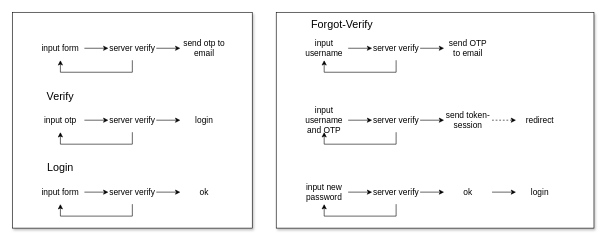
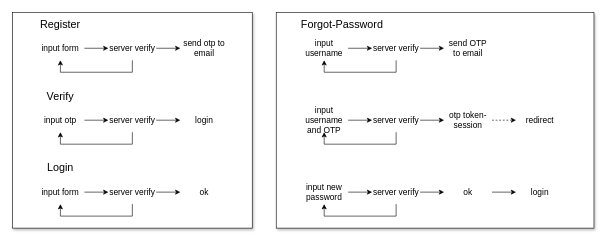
  <mxCell id="0" />
  <mxCell id="1" parent="0" />
  <mxCell id="2" value="" style="rounded=0;whiteSpace=wrap;html=1;shadow=1;" vertex="1" parent="1"><mxGeometry x="20" y="20" width="400" height="360" as="geometry" /></mxCell>
+ <mxCell id="3" value="&lt;font style=&quot;font-size: 18px;&quot;&gt;Register&lt;/font&gt;" style="text;html=1;align=center;verticalAlign=middle;whiteSpace=wrap;rounded=0;" vertex="1" parent="1"><mxGeometry x="60" y="20" width="80" height="40" as="geometry" /></mxCell>
  <mxCell id="4" style="edgeStyle=orthogonalEdgeStyle;rounded=0;orthogonalLoop=1;jettySize=auto;html=1;entryX=0;entryY=0.5;entryDx=0;entryDy=0;" edge="1" parent="1" source="5" target="8"><mxGeometry relative="1" as="geometry" /></mxCell>
  <mxCell id="5" value="&lt;font style=&quot;font-size: 14px;&quot;&gt;input form&lt;/font&gt;" style="text;html=1;align=center;verticalAlign=middle;whiteSpace=wrap;rounded=0;" vertex="1" parent="1"><mxGeometry x="60" y="60" width="80" height="40" as="geometry" /></mxCell>
  <mxCell id="6" style="edgeStyle=orthogonalEdgeStyle;rounded=0;orthogonalLoop=1;jettySize=auto;html=1;entryX=0;entryY=0.5;entryDx=0;entryDy=0;" edge="1" parent="1" source="8" target="9"><mxGeometry relative="1" as="geometry" /></mxCell>
  <mxCell id="7" style="edgeStyle=orthogonalEdgeStyle;rounded=0;orthogonalLoop=1;jettySize=auto;html=1;entryX=0.5;entryY=1;entryDx=0;entryDy=0;" edge="1" parent="1" source="8" target="5"><mxGeometry relative="1" as="geometry"><Array as="points"><mxPoint x="220" y="120" /><mxPoint x="100" y="120" /></Array></mxGeometry></mxCell>
  <mxCell id="8" value="&lt;font style=&quot;font-size: 14px;&quot;&gt;server verify&lt;/font&gt;" style="text;html=1;align=center;verticalAlign=middle;whiteSpace=wrap;rounded=0;" vertex="1" parent="1"><mxGeometry x="180" y="60" width="80" height="40" as="geometry" /></mxCell>
  <mxCell id="9" value="&lt;font style=&quot;font-size: 14px;&quot;&gt;send otp to email&lt;/font&gt;" style="text;html=1;align=center;verticalAlign=middle;whiteSpace=wrap;rounded=0;" vertex="1" parent="1"><mxGeometry x="300" y="60" width="80" height="40" as="geometry" /></mxCell>
  <mxCell id="10" value="&lt;font style=&quot;font-size: 18px;&quot;&gt;Verify&lt;/font&gt;" style="text;html=1;align=center;verticalAlign=middle;whiteSpace=wrap;rounded=0;" vertex="1" parent="1"><mxGeometry x="60" y="140" width="80" height="40" as="geometry" /></mxCell>
  <mxCell id="11" style="edgeStyle=orthogonalEdgeStyle;rounded=0;orthogonalLoop=1;jettySize=auto;html=1;entryX=0;entryY=0.5;entryDx=0;entryDy=0;" edge="1" parent="1" source="12" target="15"><mxGeometry relative="1" as="geometry" /></mxCell>
  <mxCell id="12" value="&lt;font style=&quot;font-size: 14px;&quot;&gt;input otp&lt;/font&gt;" style="text;html=1;align=center;verticalAlign=middle;whiteSpace=wrap;rounded=0;" vertex="1" parent="1"><mxGeometry x="60" y="180" width="80" height="40" as="geometry" /></mxCell>
  <mxCell id="13" style="edgeStyle=orthogonalEdgeStyle;rounded=0;orthogonalLoop=1;jettySize=auto;html=1;entryX=0.5;entryY=1;entryDx=0;entryDy=0;exitX=0.5;exitY=1;exitDx=0;exitDy=0;" edge="1" parent="1" source="15" target="12"><mxGeometry relative="1" as="geometry" /></mxCell>
  <mxCell id="14" style="edgeStyle=orthogonalEdgeStyle;rounded=0;orthogonalLoop=1;jettySize=auto;html=1;entryX=0;entryY=0.5;entryDx=0;entryDy=0;" edge="1" parent="1" source="15" target="16"><mxGeometry relative="1" as="geometry" /></mxCell>
  <mxCell id="15" value="&lt;span style=&quot;font-size: 14px;&quot;&gt;server verify&lt;/span&gt;" style="text;html=1;align=center;verticalAlign=middle;whiteSpace=wrap;rounded=0;" vertex="1" parent="1"><mxGeometry x="180" y="180" width="80" height="40" as="geometry" /></mxCell>
  <mxCell id="16" value="&lt;span style=&quot;font-size: 14px;&quot;&gt;login&lt;/span&gt;" style="text;html=1;align=center;verticalAlign=middle;whiteSpace=wrap;rounded=0;" vertex="1" parent="1"><mxGeometry x="300" y="180" width="80" height="40" as="geometry" /></mxCell>
  <mxCell id="17" value="&lt;font style=&quot;font-size: 18px;&quot;&gt;Login&lt;/font&gt;" style="text;html=1;align=center;verticalAlign=middle;whiteSpace=wrap;rounded=0;" vertex="1" parent="1"><mxGeometry x="60" y="260" width="80" height="40" as="geometry" /></mxCell>
  <mxCell id="18" style="edgeStyle=orthogonalEdgeStyle;rounded=0;orthogonalLoop=1;jettySize=auto;html=1;entryX=0;entryY=0.5;entryDx=0;entryDy=0;" edge="1" parent="1" source="19" target="22"><mxGeometry relative="1" as="geometry" /></mxCell>
  <mxCell id="19" value="&lt;font style=&quot;font-size: 14px;&quot;&gt;input form&lt;/font&gt;" style="text;html=1;align=center;verticalAlign=middle;whiteSpace=wrap;rounded=0;" vertex="1" parent="1"><mxGeometry x="60" y="300" width="80" height="40" as="geometry" /></mxCell>
  <mxCell id="20" style="edgeStyle=orthogonalEdgeStyle;rounded=0;orthogonalLoop=1;jettySize=auto;html=1;entryX=0;entryY=0.5;entryDx=0;entryDy=0;" edge="1" parent="1" source="22" target="23"><mxGeometry relative="1" as="geometry" /></mxCell>
  <mxCell id="21" style="edgeStyle=orthogonalEdgeStyle;rounded=0;orthogonalLoop=1;jettySize=auto;html=1;entryX=0.5;entryY=1;entryDx=0;entryDy=0;exitX=0.5;exitY=1;exitDx=0;exitDy=0;" edge="1" parent="1" source="22" target="19"><mxGeometry relative="1" as="geometry" /></mxCell>
  <mxCell id="22" value="&lt;font style=&quot;font-size: 14px;&quot;&gt;server verify&lt;/font&gt;" style="text;html=1;align=center;verticalAlign=middle;whiteSpace=wrap;rounded=0;" vertex="1" parent="1"><mxGeometry x="180" y="300" width="80" height="40" as="geometry" /></mxCell>
  <mxCell id="23" value="&lt;font style=&quot;font-size: 14px;&quot;&gt;ok&lt;/font&gt;" style="text;html=1;align=center;verticalAlign=middle;whiteSpace=wrap;rounded=0;" vertex="1" parent="1"><mxGeometry x="300" y="300" width="80" height="40" as="geometry" /></mxCell>
  <mxCell id="24" value="" style="rounded=0;whiteSpace=wrap;html=1;shadow=1;" vertex="1" parent="1"><mxGeometry x="460" y="20" width="530" height="360" as="geometry" /></mxCell>
- <mxCell id="25" value="&lt;font style=&quot;font-size: 18px;&quot;&gt;Forgot-Verify&lt;/font&gt;" style="text;html=1;align=center;verticalAlign=middle;whiteSpace=wrap;rounded=0;" vertex="1" parent="1"><mxGeometry x="500" y="20" width="140" height="40" as="geometry" /></mxCell>
+ <mxCell id="25" value="&lt;font style=&quot;font-size: 18px;&quot;&gt;Forgot-Password&lt;/font&gt;" style="text;html=1;align=center;verticalAlign=middle;whiteSpace=wrap;rounded=0;" vertex="1" parent="1"><mxGeometry x="500" y="20" width="140" height="40" as="geometry" /></mxCell>
  <mxCell id="26" style="edgeStyle=orthogonalEdgeStyle;rounded=0;orthogonalLoop=1;jettySize=auto;html=1;entryX=0;entryY=0.5;entryDx=0;entryDy=0;" edge="1" source="27" target="30" parent="1"><mxGeometry relative="1" as="geometry" /></mxCell>
  <mxCell id="27" value="&lt;font style=&quot;font-size: 14px;&quot;&gt;input username&lt;/font&gt;" style="text;html=1;align=center;verticalAlign=middle;whiteSpace=wrap;rounded=0;" vertex="1" parent="1"><mxGeometry x="500" y="60" width="80" height="40" as="geometry" /></mxCell>
  <mxCell id="28" style="edgeStyle=orthogonalEdgeStyle;rounded=0;orthogonalLoop=1;jettySize=auto;html=1;entryX=0;entryY=0.5;entryDx=0;entryDy=0;" edge="1" source="30" target="31" parent="1"><mxGeometry relative="1" as="geometry" /></mxCell>
  <mxCell id="29" style="edgeStyle=orthogonalEdgeStyle;rounded=0;orthogonalLoop=1;jettySize=auto;html=1;entryX=0.5;entryY=1;entryDx=0;entryDy=0;" edge="1" source="30" target="27" parent="1"><mxGeometry relative="1" as="geometry"><Array as="points"><mxPoint x="660" y="120" /><mxPoint x="540" y="120" /></Array></mxGeometry></mxCell>
  <mxCell id="30" value="&lt;font style=&quot;font-size: 14px;&quot;&gt;server verify&lt;/font&gt;" style="text;html=1;align=center;verticalAlign=middle;whiteSpace=wrap;rounded=0;" vertex="1" parent="1"><mxGeometry x="620" y="60" width="80" height="40" as="geometry" /></mxCell>
  <mxCell id="31" value="&lt;font style=&quot;font-size: 14px;&quot;&gt;send OTP to email&lt;/font&gt;" style="text;html=1;align=center;verticalAlign=middle;whiteSpace=wrap;rounded=0;" vertex="1" parent="1"><mxGeometry x="740" y="60" width="80" height="40" as="geometry" /></mxCell>
  <mxCell id="32" style="edgeStyle=orthogonalEdgeStyle;rounded=0;orthogonalLoop=1;jettySize=auto;html=1;entryX=0;entryY=0.5;entryDx=0;entryDy=0;" edge="1" source="33" target="36" parent="1"><mxGeometry relative="1" as="geometry" /></mxCell>
  <mxCell id="33" value="&lt;font style=&quot;font-size: 14px;&quot;&gt;input username and OTP&lt;/font&gt;" style="text;html=1;align=center;verticalAlign=middle;whiteSpace=wrap;rounded=0;" vertex="1" parent="1"><mxGeometry x="500" y="180" width="80" height="40" as="geometry" /></mxCell>
  <mxCell id="34" style="edgeStyle=orthogonalEdgeStyle;rounded=0;orthogonalLoop=1;jettySize=auto;html=1;entryX=0.5;entryY=1;entryDx=0;entryDy=0;exitX=0.5;exitY=1;exitDx=0;exitDy=0;" edge="1" source="36" target="33" parent="1"><mxGeometry relative="1" as="geometry" /></mxCell>
  <mxCell id="35" style="edgeStyle=orthogonalEdgeStyle;rounded=0;orthogonalLoop=1;jettySize=auto;html=1;entryX=0;entryY=0.5;entryDx=0;entryDy=0;" edge="1" source="36" target="38" parent="1"><mxGeometry relative="1" as="geometry" /></mxCell>
  <mxCell id="36" value="&lt;span style=&quot;font-size: 14px;&quot;&gt;server verify&lt;/span&gt;" style="text;html=1;align=center;verticalAlign=middle;whiteSpace=wrap;rounded=0;" vertex="1" parent="1"><mxGeometry x="620" y="180" width="80" height="40" as="geometry" /></mxCell>
  <mxCell id="37" style="edgeStyle=orthogonalEdgeStyle;rounded=0;orthogonalLoop=1;jettySize=auto;html=1;entryX=0;entryY=0.5;entryDx=0;entryDy=0;dashed=1;" edge="1" parent="1" source="38" target="46"><mxGeometry relative="1" as="geometry" /></mxCell>
- <mxCell id="38" value="&lt;span style=&quot;font-size: 14px;&quot;&gt;send token-session&lt;/span&gt;" style="text;html=1;align=center;verticalAlign=middle;whiteSpace=wrap;rounded=0;" vertex="1" parent="1"><mxGeometry x="740" y="180" width="80" height="40" as="geometry" /></mxCell>
+ <mxCell id="38" value="&lt;span style=&quot;font-size: 14px;&quot;&gt;otp token-session&lt;/span&gt;" style="text;html=1;align=center;verticalAlign=middle;whiteSpace=wrap;rounded=0;" vertex="1" parent="1"><mxGeometry x="740" y="180" width="80" height="40" as="geometry" /></mxCell>
  <mxCell id="39" style="edgeStyle=orthogonalEdgeStyle;rounded=0;orthogonalLoop=1;jettySize=auto;html=1;entryX=0;entryY=0.5;entryDx=0;entryDy=0;" edge="1" source="40" target="43" parent="1"><mxGeometry relative="1" as="geometry" /></mxCell>
  <mxCell id="40" value="&lt;font style=&quot;font-size: 14px;&quot;&gt;input new password&lt;/font&gt;" style="text;html=1;align=center;verticalAlign=middle;whiteSpace=wrap;rounded=0;" vertex="1" parent="1"><mxGeometry x="500" y="300" width="80" height="40" as="geometry" /></mxCell>
  <mxCell id="41" style="edgeStyle=orthogonalEdgeStyle;rounded=0;orthogonalLoop=1;jettySize=auto;html=1;entryX=0;entryY=0.5;entryDx=0;entryDy=0;" edge="1" source="43" target="45" parent="1"><mxGeometry relative="1" as="geometry" /></mxCell>
  <mxCell id="42" style="edgeStyle=orthogonalEdgeStyle;rounded=0;orthogonalLoop=1;jettySize=auto;html=1;entryX=0.5;entryY=1;entryDx=0;entryDy=0;exitX=0.5;exitY=1;exitDx=0;exitDy=0;" edge="1" source="43" target="40" parent="1"><mxGeometry relative="1" as="geometry" /></mxCell>
  <mxCell id="43" value="&lt;font style=&quot;font-size: 14px;&quot;&gt;server verify&lt;/font&gt;" style="text;html=1;align=center;verticalAlign=middle;whiteSpace=wrap;rounded=0;" vertex="1" parent="1"><mxGeometry x="620" y="300" width="80" height="40" as="geometry" /></mxCell>
  <mxCell id="44" style="edgeStyle=orthogonalEdgeStyle;rounded=0;orthogonalLoop=1;jettySize=auto;html=1;entryX=0;entryY=0.5;entryDx=0;entryDy=0;" edge="1" parent="1" source="45" target="47"><mxGeometry relative="1" as="geometry" /></mxCell>
  <mxCell id="45" value="&lt;font style=&quot;font-size: 14px;&quot;&gt;ok&lt;/font&gt;" style="text;html=1;align=center;verticalAlign=middle;whiteSpace=wrap;rounded=0;" vertex="1" parent="1"><mxGeometry x="740" y="300" width="80" height="40" as="geometry" /></mxCell>
  <mxCell id="46" value="&lt;span style=&quot;font-size: 14px;&quot;&gt;redirect&lt;/span&gt;" style="text;html=1;align=center;verticalAlign=middle;whiteSpace=wrap;rounded=0;" vertex="1" parent="1"><mxGeometry x="860" y="180" width="80" height="40" as="geometry" /></mxCell>
  <mxCell id="47" value="&lt;font style=&quot;font-size: 14px;&quot;&gt;login&lt;/font&gt;" style="text;html=1;align=center;verticalAlign=middle;whiteSpace=wrap;rounded=0;" vertex="1" parent="1"><mxGeometry x="860" y="300" width="80" height="40" as="geometry" /></mxCell>
